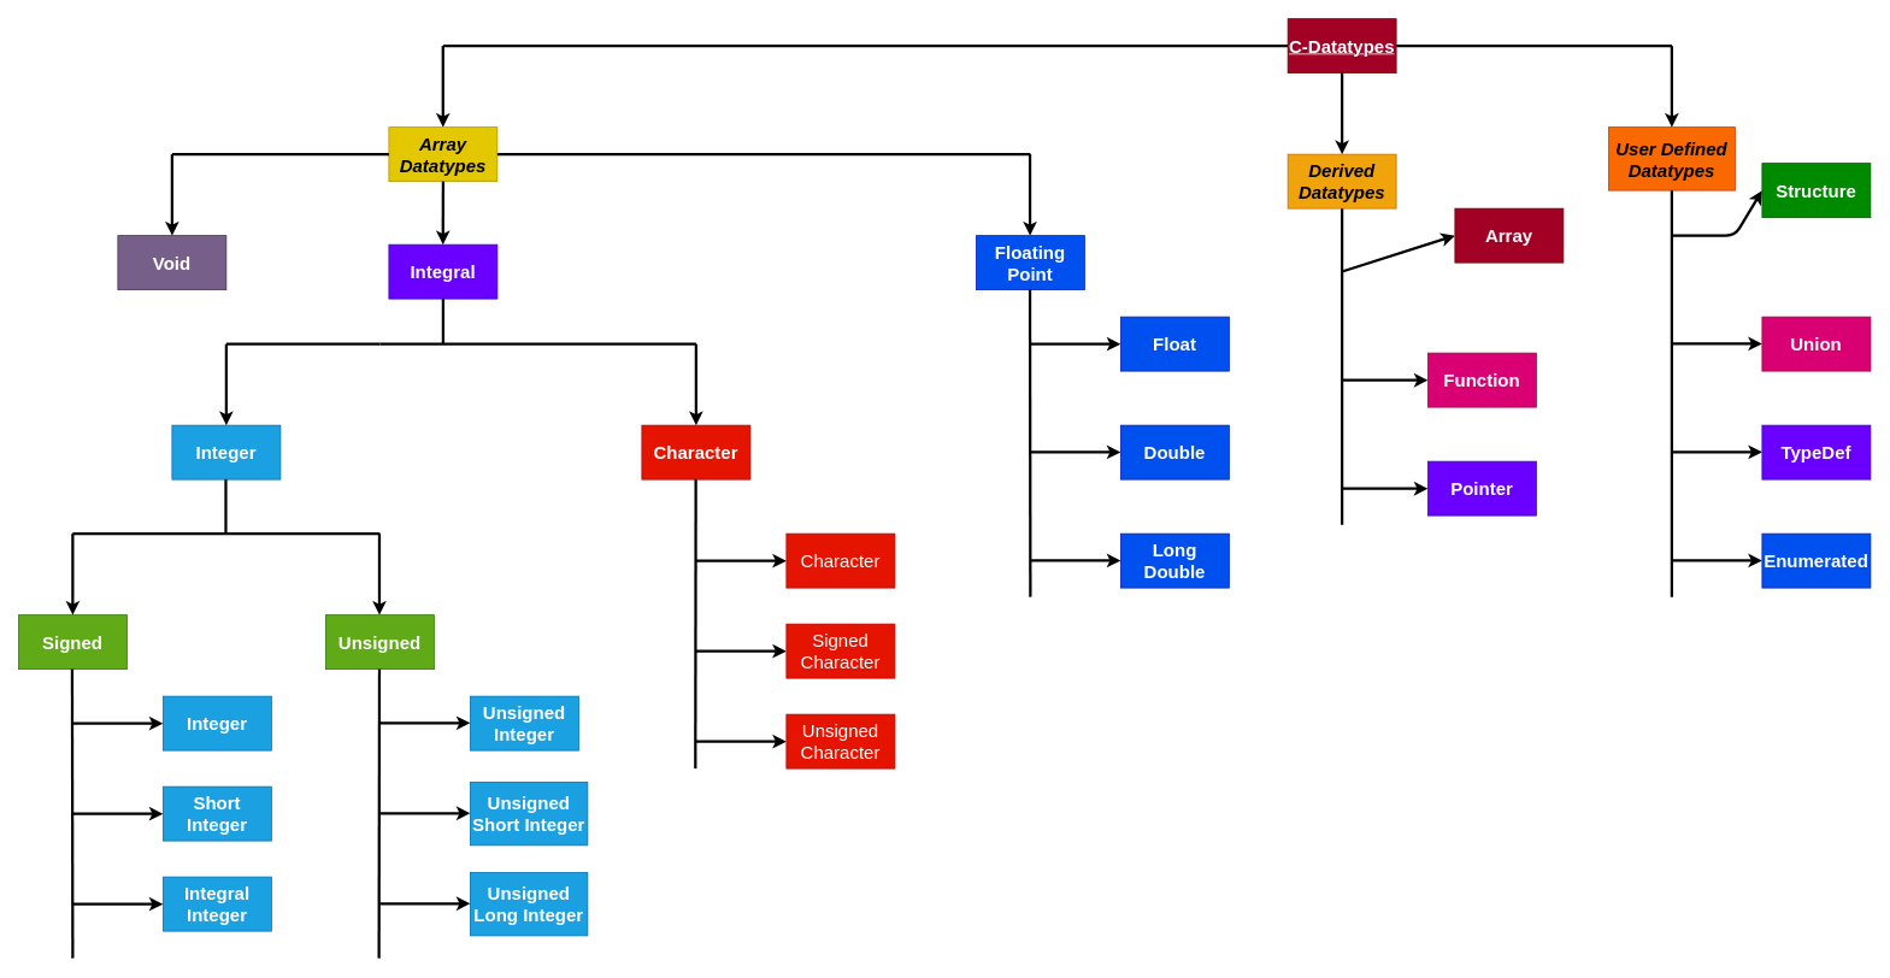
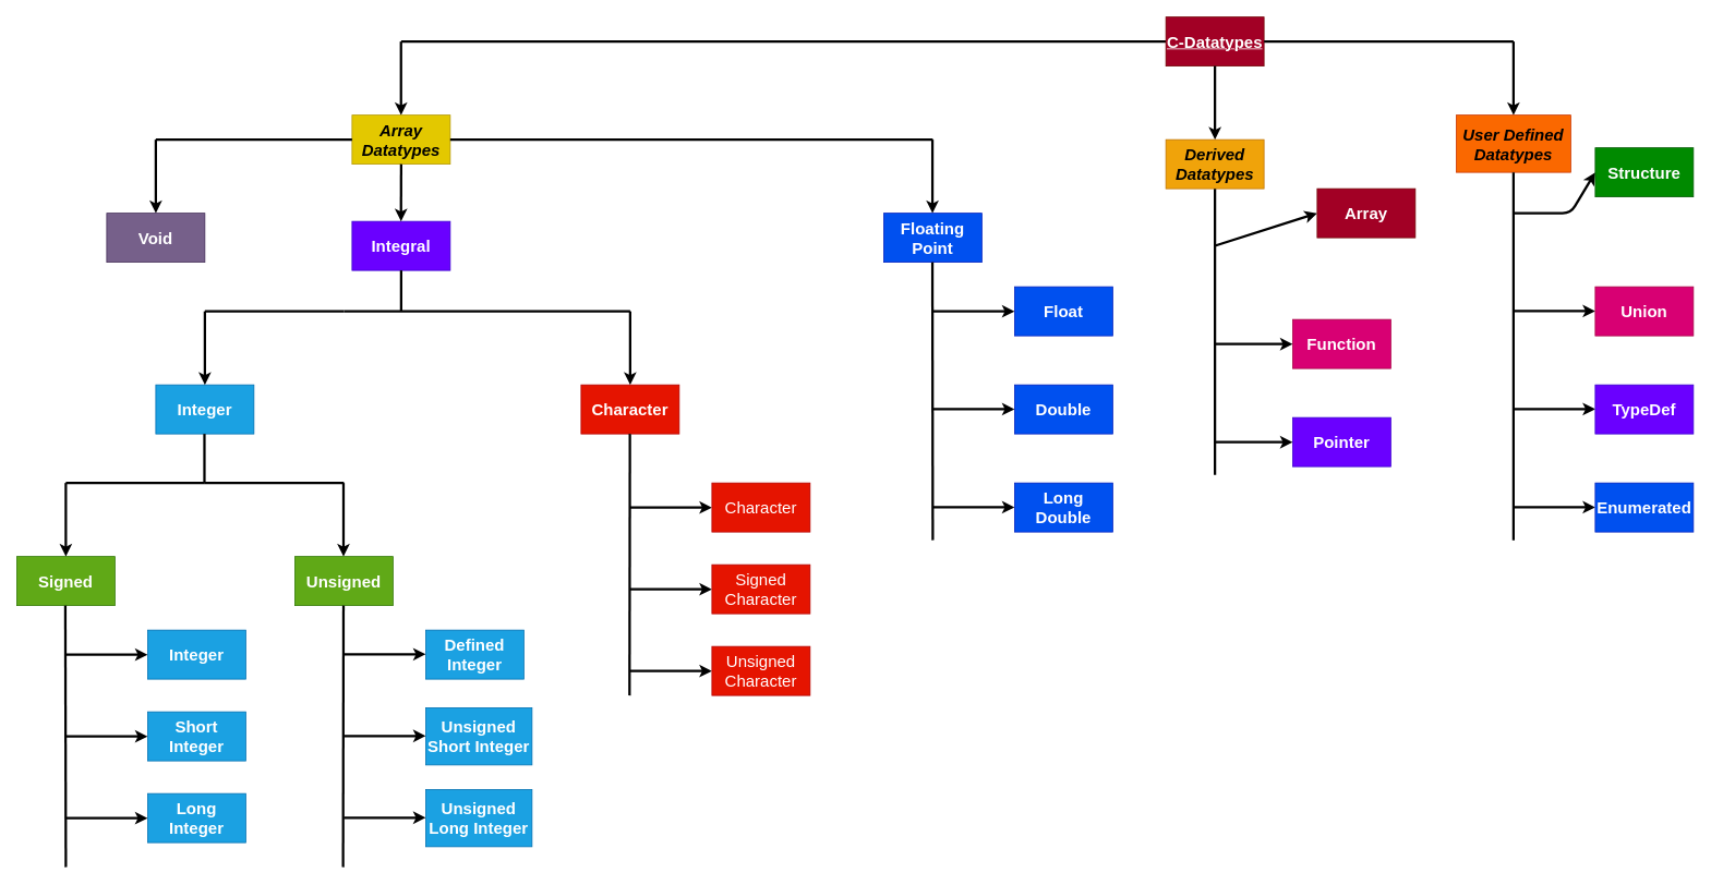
  <mxCell id="0" />
  <mxCell id="1" parent="0" />
  <mxCell id="2" value="" style="endArrow=none;html=1;strokeWidth=3;entryX=0;entryY=0.5;entryDx=0;entryDy=0;" edge="1" parent="1" target="45"><mxGeometry width="50" height="50" relative="1" as="geometry"><mxPoint x="490" y="50" as="sourcePoint" /><mxPoint x="1400" y="50" as="targetPoint" /></mxGeometry></mxCell>
  <mxCell id="3" value="" style="endArrow=classic;html=1;strokeWidth=3;" edge="1" parent="1"><mxGeometry width="50" height="50" relative="1" as="geometry"><mxPoint x="489.83" y="50" as="sourcePoint" /><mxPoint x="489.83" y="140" as="targetPoint" /></mxGeometry></mxCell>
  <mxCell id="4" value="&lt;b&gt;&lt;i&gt;Array Datatypes&lt;/i&gt;&lt;/b&gt;" style="rounded=0;whiteSpace=wrap;html=1;fontSize=20;fillColor=#e3c800;fontColor=#000000;strokeColor=#B09500;" vertex="1" parent="1"><mxGeometry x="430" y="140" width="120" height="60" as="geometry" /></mxCell>
  <mxCell id="5" value="" style="endArrow=none;html=1;strokeWidth=3;" edge="1" parent="1" target="4"><mxGeometry width="50" height="50" relative="1" as="geometry"><mxPoint x="190" y="169.93" as="sourcePoint" /><mxPoint x="360" y="170.07" as="targetPoint" /></mxGeometry></mxCell>
  <mxCell id="6" value="" style="endArrow=classic;html=1;strokeWidth=3;" edge="1" parent="1"><mxGeometry width="50" height="50" relative="1" as="geometry"><mxPoint x="190" y="170" as="sourcePoint" /><mxPoint x="190" y="260" as="targetPoint" /></mxGeometry></mxCell>
  <mxCell id="7" value="&lt;b&gt;Void&lt;/b&gt;" style="rounded=0;whiteSpace=wrap;html=1;fontSize=20;fillColor=#76608a;fontColor=#ffffff;strokeColor=#432D57;" vertex="1" parent="1"><mxGeometry x="130" y="260" width="120" height="60" as="geometry" /></mxCell>
  <mxCell id="8" value="&lt;b&gt;Integral&lt;/b&gt;" style="rounded=0;whiteSpace=wrap;html=1;fontSize=20;fillColor=#6a00ff;strokeColor=#3700CC;fontColor=#ffffff;" vertex="1" parent="1"><mxGeometry x="430" y="270" width="120" height="60" as="geometry" /></mxCell>
  <mxCell id="9" value="" style="endArrow=none;html=1;strokeWidth=3;" edge="1" parent="1"><mxGeometry width="50" height="50" relative="1" as="geometry"><mxPoint x="490" y="330" as="sourcePoint" /><mxPoint x="490" y="380" as="targetPoint" /></mxGeometry></mxCell>
  <mxCell id="10" value="&lt;b&gt;Integer&lt;/b&gt;" style="rounded=0;whiteSpace=wrap;html=1;fontSize=20;fillColor=#1ba1e2;fontColor=#ffffff;strokeColor=#006EAF;" vertex="1" parent="1"><mxGeometry x="190" y="470" width="120" height="60" as="geometry" /></mxCell>
  <mxCell id="11" value="" style="endArrow=none;html=1;entryX=0;entryY=0.5;entryDx=0;entryDy=0;strokeWidth=3;" edge="1" parent="1"><mxGeometry width="50" height="50" relative="1" as="geometry"><mxPoint x="250" y="380" as="sourcePoint" /><mxPoint x="420" y="380.14" as="targetPoint" /></mxGeometry></mxCell>
  <mxCell id="12" value="" style="endArrow=none;html=1;strokeWidth=3;" edge="1" parent="1"><mxGeometry width="50" height="50" relative="1" as="geometry"><mxPoint x="420" y="380" as="sourcePoint" /><mxPoint x="770" y="380" as="targetPoint" /></mxGeometry></mxCell>
  <mxCell id="13" value="" style="endArrow=classic;html=1;strokeWidth=3;" edge="1" parent="1"><mxGeometry width="50" height="50" relative="1" as="geometry"><mxPoint x="250" y="380" as="sourcePoint" /><mxPoint x="250" y="470" as="targetPoint" /></mxGeometry></mxCell>
  <mxCell id="14" value="" style="endArrow=classic;html=1;strokeWidth=3;" edge="1" parent="1"><mxGeometry width="50" height="50" relative="1" as="geometry"><mxPoint x="770" y="380" as="sourcePoint" /><mxPoint x="770" y="470" as="targetPoint" /></mxGeometry></mxCell>
  <mxCell id="15" value="&lt;b&gt;Character&lt;/b&gt;" style="rounded=0;whiteSpace=wrap;html=1;fontSize=20;fillColor=#e51400;fontColor=#ffffff;strokeColor=#B20000;" vertex="1" parent="1"><mxGeometry x="710" y="470" width="120" height="60" as="geometry" /></mxCell>
  <mxCell id="16" value="" style="endArrow=none;html=1;strokeWidth=3;exitX=0.5;exitY=1;exitDx=0;exitDy=0;" edge="1" parent="1"><mxGeometry width="50" height="50" relative="1" as="geometry"><mxPoint x="249.47" y="530" as="sourcePoint" /><mxPoint x="249.47" y="590" as="targetPoint" /></mxGeometry></mxCell>
  <mxCell id="17" value="" style="endArrow=none;html=1;entryX=0;entryY=0.5;entryDx=0;entryDy=0;strokeWidth=3;" edge="1" parent="1"><mxGeometry width="50" height="50" relative="1" as="geometry"><mxPoint x="80" y="590" as="sourcePoint" /><mxPoint x="250" y="590.14" as="targetPoint" /></mxGeometry></mxCell>
  <mxCell id="18" value="" style="endArrow=none;html=1;entryX=0;entryY=0.5;entryDx=0;entryDy=0;strokeWidth=3;" edge="1" parent="1"><mxGeometry width="50" height="50" relative="1" as="geometry"><mxPoint x="250" y="590" as="sourcePoint" /><mxPoint x="420" y="590.14" as="targetPoint" /></mxGeometry></mxCell>
  <mxCell id="19" value="" style="endArrow=classic;html=1;strokeWidth=3;" edge="1" parent="1"><mxGeometry width="50" height="50" relative="1" as="geometry"><mxPoint x="80" y="590" as="sourcePoint" /><mxPoint x="80" y="680" as="targetPoint" /></mxGeometry></mxCell>
  <mxCell id="20" value="" style="endArrow=classic;html=1;strokeWidth=3;" edge="1" parent="1"><mxGeometry width="50" height="50" relative="1" as="geometry"><mxPoint x="419.47" y="590" as="sourcePoint" /><mxPoint x="419.47" y="680" as="targetPoint" /></mxGeometry></mxCell>
  <mxCell id="21" value="&lt;b&gt;Signed&lt;/b&gt;" style="rounded=0;whiteSpace=wrap;html=1;fontSize=20;fillColor=#60a917;strokeColor=#2D7600;fontColor=#ffffff;" vertex="1" parent="1"><mxGeometry x="20" y="680" width="120" height="60" as="geometry" /></mxCell>
  <mxCell id="22" value="&lt;b&gt;Unsigned&lt;/b&gt;" style="rounded=0;whiteSpace=wrap;html=1;fontSize=20;fillColor=#60a917;strokeColor=#2D7600;fontColor=#ffffff;" vertex="1" parent="1"><mxGeometry x="360" y="680" width="120" height="60" as="geometry" /></mxCell>
  <mxCell id="23" value="" style="endArrow=classic;html=1;strokeWidth=3;" edge="1" parent="1"><mxGeometry width="50" height="50" relative="1" as="geometry"><mxPoint x="770" y="620" as="sourcePoint" /><mxPoint x="870" y="620" as="targetPoint" /></mxGeometry></mxCell>
  <mxCell id="24" value="Character" style="rounded=0;whiteSpace=wrap;html=1;fontSize=20;fillColor=#e51400;fontColor=#ffffff;strokeColor=#B20000;" vertex="1" parent="1"><mxGeometry x="870" y="590" width="120" height="60" as="geometry" /></mxCell>
  <mxCell id="25" value="" style="endArrow=none;html=1;strokeWidth=3;exitX=0.5;exitY=1;exitDx=0;exitDy=0;" edge="1" parent="1"><mxGeometry width="50" height="50" relative="1" as="geometry"><mxPoint x="79.41" y="740" as="sourcePoint" /><mxPoint x="80" y="1060" as="targetPoint" /></mxGeometry></mxCell>
  <mxCell id="26" value="" style="endArrow=classic;html=1;strokeWidth=3;" edge="1" parent="1"><mxGeometry width="50" height="50" relative="1" as="geometry"><mxPoint x="80" y="800" as="sourcePoint" /><mxPoint x="180" y="800" as="targetPoint" /></mxGeometry></mxCell>
  <mxCell id="27" value="&lt;b&gt;Integer&lt;/b&gt;" style="rounded=0;whiteSpace=wrap;html=1;fontSize=20;fillColor=#1ba1e2;fontColor=#ffffff;strokeColor=#006EAF;" vertex="1" parent="1"><mxGeometry x="180" y="770" width="120" height="60" as="geometry" /></mxCell>
  <mxCell id="28" value="" style="endArrow=classic;html=1;strokeWidth=3;" edge="1" parent="1"><mxGeometry width="50" height="50" relative="1" as="geometry"><mxPoint x="80" y="900" as="sourcePoint" /><mxPoint x="180" y="900" as="targetPoint" /></mxGeometry></mxCell>
  <mxCell id="29" value="&lt;b&gt;Short Integer&lt;/b&gt;" style="rounded=0;whiteSpace=wrap;html=1;fontSize=20;fillColor=#1ba1e2;fontColor=#ffffff;strokeColor=#006EAF;" vertex="1" parent="1"><mxGeometry x="180" y="870" width="120" height="60" as="geometry" /></mxCell>
  <mxCell id="30" value="" style="endArrow=classic;html=1;strokeWidth=3;" edge="1" parent="1"><mxGeometry width="50" height="50" relative="1" as="geometry"><mxPoint x="80" y="1000" as="sourcePoint" /><mxPoint x="180" y="1000" as="targetPoint" /></mxGeometry></mxCell>
- <mxCell id="31" value="&lt;b&gt;Integral Integer&lt;/b&gt;" style="rounded=0;whiteSpace=wrap;html=1;fontSize=20;fillColor=#1ba1e2;fontColor=#ffffff;strokeColor=#006EAF;" vertex="1" parent="1"><mxGeometry x="180" y="970" width="120" height="60" as="geometry" /></mxCell>
+ <mxCell id="31" value="&lt;b&gt;Long Integer&lt;/b&gt;" style="rounded=0;whiteSpace=wrap;html=1;fontSize=20;fillColor=#1ba1e2;fontColor=#ffffff;strokeColor=#006EAF;" vertex="1" parent="1"><mxGeometry x="180" y="970" width="120" height="60" as="geometry" /></mxCell>
  <mxCell id="32" value="" style="endArrow=none;html=1;strokeWidth=3;exitX=0.5;exitY=1;exitDx=0;exitDy=0;" edge="1" parent="1"><mxGeometry width="50" height="50" relative="1" as="geometry"><mxPoint x="419.47" y="740" as="sourcePoint" /><mxPoint x="419" y="1060" as="targetPoint" /></mxGeometry></mxCell>
  <mxCell id="33" value="" style="endArrow=classic;html=1;strokeWidth=3;" edge="1" parent="1"><mxGeometry width="50" height="50" relative="1" as="geometry"><mxPoint x="420" y="799.64" as="sourcePoint" /><mxPoint x="520" y="799.64" as="targetPoint" /></mxGeometry></mxCell>
- <mxCell id="34" value="&lt;b&gt;Unsigned Integer&lt;br&gt;&lt;/b&gt;" style="rounded=0;whiteSpace=wrap;html=1;fontSize=20;fillColor=#1ba1e2;fontColor=#ffffff;strokeColor=#006EAF;" vertex="1" parent="1"><mxGeometry x="520" y="770" width="120" height="60" as="geometry" /></mxCell>
+ <mxCell id="34" value="&lt;b&gt;Defined Integer&lt;br&gt;&lt;/b&gt;" style="rounded=0;whiteSpace=wrap;html=1;fontSize=20;fillColor=#1ba1e2;fontColor=#ffffff;strokeColor=#006EAF;" vertex="1" parent="1"><mxGeometry x="520" y="770" width="120" height="60" as="geometry" /></mxCell>
  <mxCell id="35" value="" style="endArrow=classic;html=1;strokeWidth=3;" edge="1" parent="1"><mxGeometry width="50" height="50" relative="1" as="geometry"><mxPoint x="420" y="899.5" as="sourcePoint" /><mxPoint x="520" y="899.5" as="targetPoint" /></mxGeometry></mxCell>
  <mxCell id="36" value="&lt;b&gt;Unsigned Short Integer&lt;/b&gt;" style="rounded=0;whiteSpace=wrap;html=1;fontSize=20;fillColor=#1ba1e2;fontColor=#ffffff;strokeColor=#006EAF;" vertex="1" parent="1"><mxGeometry x="520" y="865" width="130" height="70" as="geometry" /></mxCell>
  <mxCell id="37" value="" style="endArrow=classic;html=1;strokeWidth=3;" edge="1" parent="1"><mxGeometry width="50" height="50" relative="1" as="geometry"><mxPoint x="420" y="999.5" as="sourcePoint" /><mxPoint x="520" y="999.5" as="targetPoint" /></mxGeometry></mxCell>
  <mxCell id="38" value="&lt;b&gt;Unsigned Long Integer&lt;/b&gt;" style="rounded=0;whiteSpace=wrap;html=1;fontSize=20;fillColor=#1ba1e2;fontColor=#ffffff;strokeColor=#006EAF;" vertex="1" parent="1"><mxGeometry x="520" y="965" width="130" height="70" as="geometry" /></mxCell>
  <mxCell id="39" value="" style="endArrow=none;html=1;strokeWidth=3;exitX=0.5;exitY=1;exitDx=0;exitDy=0;" edge="1" parent="1"><mxGeometry width="50" height="50" relative="1" as="geometry"><mxPoint x="769.7" y="530" as="sourcePoint" /><mxPoint x="769.23" y="850" as="targetPoint" /></mxGeometry></mxCell>
  <mxCell id="40" value="" style="endArrow=classic;html=1;strokeWidth=3;" edge="1" parent="1"><mxGeometry width="50" height="50" relative="1" as="geometry"><mxPoint x="770" y="720" as="sourcePoint" /><mxPoint x="870" y="720" as="targetPoint" /></mxGeometry></mxCell>
  <mxCell id="41" value="Signed Character" style="rounded=0;whiteSpace=wrap;html=1;fontSize=20;fillColor=#e51400;fontColor=#ffffff;strokeColor=#B20000;" vertex="1" parent="1"><mxGeometry x="870" y="690" width="120" height="60" as="geometry" /></mxCell>
  <mxCell id="42" value="" style="endArrow=classic;html=1;strokeWidth=3;" edge="1" parent="1"><mxGeometry width="50" height="50" relative="1" as="geometry"><mxPoint x="770" y="820" as="sourcePoint" /><mxPoint x="870" y="820" as="targetPoint" /></mxGeometry></mxCell>
  <mxCell id="43" value="Unsigned Character" style="rounded=0;whiteSpace=wrap;html=1;fontSize=20;fillColor=#e51400;fontColor=#ffffff;strokeColor=#B20000;" vertex="1" parent="1"><mxGeometry x="870" y="790" width="120" height="60" as="geometry" /></mxCell>
  <mxCell id="44" value="" style="endArrow=classic;html=1;strokeWidth=3;" edge="1" parent="1"><mxGeometry width="50" height="50" relative="1" as="geometry"><mxPoint x="490" y="200" as="sourcePoint" /><mxPoint x="489.8" y="270" as="targetPoint" /></mxGeometry></mxCell>
  <mxCell id="45" value="&lt;b&gt;&lt;u&gt;&lt;font style=&quot;font-size: 20px;&quot;&gt;C-Datatypes&lt;/font&gt;&lt;/u&gt;&lt;/b&gt;" style="rounded=0;whiteSpace=wrap;html=1;fillColor=#a20025;fontColor=#ffffff;strokeColor=#6F0000;" vertex="1" parent="1"><mxGeometry x="1425" y="20" width="120" height="60" as="geometry" /></mxCell>
  <mxCell id="46" value="" style="endArrow=none;html=1;strokeWidth=3;" edge="1" parent="1"><mxGeometry width="50" height="50" relative="1" as="geometry"><mxPoint x="550" y="169.86" as="sourcePoint" /><mxPoint x="1140" y="170" as="targetPoint" /></mxGeometry></mxCell>
  <mxCell id="47" value="" style="endArrow=classic;html=1;strokeWidth=3;" edge="1" parent="1"><mxGeometry width="50" height="50" relative="1" as="geometry"><mxPoint x="1139.6" y="170" as="sourcePoint" /><mxPoint x="1139.6" y="260" as="targetPoint" /></mxGeometry></mxCell>
  <mxCell id="48" value="&lt;b&gt;Floating Point&lt;/b&gt;" style="rounded=0;whiteSpace=wrap;html=1;fontSize=20;fillColor=#0050ef;fontColor=#ffffff;strokeColor=#001DBC;" vertex="1" parent="1"><mxGeometry x="1080" y="260" width="120" height="60" as="geometry" /></mxCell>
  <mxCell id="49" value="" style="endArrow=none;html=1;strokeWidth=3;exitX=0.5;exitY=1;exitDx=0;exitDy=0;" edge="1" parent="1"><mxGeometry width="50" height="50" relative="1" as="geometry"><mxPoint x="1139.56" y="320" as="sourcePoint" /><mxPoint x="1140" y="660" as="targetPoint" /></mxGeometry></mxCell>
  <mxCell id="50" value="" style="endArrow=classic;html=1;strokeWidth=3;" edge="1" parent="1"><mxGeometry width="50" height="50" relative="1" as="geometry"><mxPoint x="1140" y="380" as="sourcePoint" /><mxPoint x="1240" y="380" as="targetPoint" /></mxGeometry></mxCell>
  <mxCell id="51" value="&lt;b&gt;Float&lt;/b&gt;" style="rounded=0;whiteSpace=wrap;html=1;fontSize=20;fillColor=#0050ef;fontColor=#ffffff;strokeColor=#001DBC;" vertex="1" parent="1"><mxGeometry x="1240" y="350" width="120" height="60" as="geometry" /></mxCell>
  <mxCell id="52" value="" style="endArrow=classic;html=1;strokeWidth=3;" edge="1" parent="1"><mxGeometry width="50" height="50" relative="1" as="geometry"><mxPoint x="1140" y="499.67" as="sourcePoint" /><mxPoint x="1240" y="499.67" as="targetPoint" /></mxGeometry></mxCell>
  <mxCell id="53" value="&lt;b&gt;Double&lt;/b&gt;" style="rounded=0;whiteSpace=wrap;html=1;fontSize=20;fillColor=#0050ef;fontColor=#ffffff;strokeColor=#001DBC;" vertex="1" parent="1"><mxGeometry x="1240" y="470" width="120" height="60" as="geometry" /></mxCell>
  <mxCell id="54" value="" style="endArrow=classic;html=1;strokeWidth=3;" edge="1" parent="1"><mxGeometry width="50" height="50" relative="1" as="geometry"><mxPoint x="1140" y="619.67" as="sourcePoint" /><mxPoint x="1240" y="619.67" as="targetPoint" /></mxGeometry></mxCell>
  <mxCell id="55" value="&lt;b&gt;Long Double&lt;/b&gt;" style="rounded=0;whiteSpace=wrap;html=1;fontSize=20;fillColor=#0050ef;fontColor=#ffffff;strokeColor=#001DBC;" vertex="1" parent="1"><mxGeometry x="1240" y="590" width="120" height="60" as="geometry" /></mxCell>
  <mxCell id="56" value="" style="endArrow=classic;html=1;strokeWidth=3;" edge="1" parent="1"><mxGeometry width="50" height="50" relative="1" as="geometry"><mxPoint x="1485" y="80" as="sourcePoint" /><mxPoint x="1485" y="170" as="targetPoint" /></mxGeometry></mxCell>
  <mxCell id="57" value="&lt;b&gt;&lt;i&gt;Derived Datatypes&lt;/i&gt;&lt;/b&gt;" style="rounded=0;whiteSpace=wrap;html=1;fontSize=20;fillColor=#f0a30a;fontColor=#000000;strokeColor=#BD7000;" vertex="1" parent="1"><mxGeometry x="1425" y="170" width="120" height="60" as="geometry" /></mxCell>
  <mxCell id="58" value="" style="endArrow=none;html=1;strokeWidth=3;exitX=0.5;exitY=1;exitDx=0;exitDy=0;" edge="1" parent="1"><mxGeometry width="50" height="50" relative="1" as="geometry"><mxPoint x="1485" y="230" as="sourcePoint" /><mxPoint x="1485" y="580" as="targetPoint" /></mxGeometry></mxCell>
  <mxCell id="59" value="" style="endArrow=classic;html=1;strokeWidth=3;entryX=0;entryY=0.5;entryDx=0;entryDy=0;" edge="1" parent="1" target="60"><mxGeometry width="50" height="50" relative="1" as="geometry"><mxPoint x="1485" y="299.82" as="sourcePoint" /><mxPoint x="1585" y="299.82" as="targetPoint" /></mxGeometry></mxCell>
  <mxCell id="60" value="&lt;b&gt;Array&lt;/b&gt;" style="rounded=0;whiteSpace=wrap;html=1;fontSize=20;fillColor=#a20025;fontColor=#ffffff;strokeColor=#6F0000;" vertex="1" parent="1"><mxGeometry x="1610" y="230" width="120" height="60" as="geometry" /></mxCell>
  <mxCell id="61" value="" style="endArrow=classic;html=1;strokeWidth=3;entryX=0;entryY=0.5;entryDx=0;entryDy=0;" edge="1" parent="1"><mxGeometry width="50" height="50" relative="1" as="geometry"><mxPoint x="1485" y="420" as="sourcePoint" /><mxPoint x="1580" y="420.18" as="targetPoint" /></mxGeometry></mxCell>
  <mxCell id="62" value="&lt;b&gt;Function&lt;/b&gt;" style="rounded=0;whiteSpace=wrap;html=1;fontSize=20;fillColor=#d80073;fontColor=#ffffff;strokeColor=#A50040;" vertex="1" parent="1"><mxGeometry x="1580" y="390" width="120" height="60" as="geometry" /></mxCell>
  <mxCell id="63" value="" style="endArrow=classic;html=1;strokeWidth=3;entryX=0;entryY=0.5;entryDx=0;entryDy=0;" edge="1" parent="1"><mxGeometry width="50" height="50" relative="1" as="geometry"><mxPoint x="1485" y="540" as="sourcePoint" /><mxPoint x="1580" y="540.18" as="targetPoint" /></mxGeometry></mxCell>
  <mxCell id="64" value="&lt;b&gt;Pointer&lt;/b&gt;" style="rounded=0;whiteSpace=wrap;html=1;fontSize=20;fillColor=#6a00ff;fontColor=#ffffff;strokeColor=#3700CC;" vertex="1" parent="1"><mxGeometry x="1580" y="510" width="120" height="60" as="geometry" /></mxCell>
  <mxCell id="65" value="" style="endArrow=none;html=1;strokeWidth=3;" edge="1" parent="1"><mxGeometry width="50" height="50" relative="1" as="geometry"><mxPoint x="1545" y="49.85" as="sourcePoint" /><mxPoint x="1850" y="50" as="targetPoint" /></mxGeometry></mxCell>
  <mxCell id="66" value="" style="endArrow=classic;html=1;strokeWidth=3;" edge="1" parent="1"><mxGeometry width="50" height="50" relative="1" as="geometry"><mxPoint x="1850" y="50" as="sourcePoint" /><mxPoint x="1850" y="140" as="targetPoint" /></mxGeometry></mxCell>
  <mxCell id="67" value="&lt;b&gt;&lt;i&gt;User Defined Datatypes&lt;/i&gt;&lt;/b&gt;" style="rounded=0;whiteSpace=wrap;html=1;fontSize=20;fillColor=#fa6800;fontColor=#000000;strokeColor=#C73500;" vertex="1" parent="1"><mxGeometry x="1780" y="140" width="140" height="70" as="geometry" /></mxCell>
  <mxCell id="68" value="" style="endArrow=none;html=1;strokeWidth=3;exitX=0.5;exitY=1;exitDx=0;exitDy=0;" edge="1" parent="1"><mxGeometry width="50" height="50" relative="1" as="geometry"><mxPoint x="1850" y="210" as="sourcePoint" /><mxPoint x="1850" y="660" as="targetPoint" /></mxGeometry></mxCell>
  <mxCell id="69" value="" style="endArrow=classic;html=1;strokeWidth=3;entryX=0;entryY=0.5;entryDx=0;entryDy=0;" edge="1" parent="1" target="70"><mxGeometry width="50" height="50" relative="1" as="geometry"><mxPoint x="1850" y="260" as="sourcePoint" /><mxPoint x="1940" y="260" as="targetPoint" /><Array as="points"><mxPoint x="1920" y="260" /></Array></mxGeometry></mxCell>
  <mxCell id="70" value="&lt;b&gt;Structure&lt;/b&gt;" style="rounded=0;whiteSpace=wrap;html=1;fontSize=20;fillColor=#008a00;fontColor=#ffffff;strokeColor=#005700;" vertex="1" parent="1"><mxGeometry x="1950" y="180" width="120" height="60" as="geometry" /></mxCell>
  <mxCell id="71" value="" style="endArrow=classic;html=1;strokeWidth=3;entryX=0;entryY=0.5;entryDx=0;entryDy=0;" edge="1" parent="1"><mxGeometry width="50" height="50" relative="1" as="geometry"><mxPoint x="1850" y="379.76" as="sourcePoint" /><mxPoint x="1950" y="379.76" as="targetPoint" /></mxGeometry></mxCell>
  <mxCell id="72" value="&lt;b&gt;Union&lt;/b&gt;" style="rounded=0;whiteSpace=wrap;html=1;fontSize=20;fillColor=#d80073;fontColor=#ffffff;strokeColor=#A50040;" vertex="1" parent="1"><mxGeometry x="1950" y="350" width="120" height="60" as="geometry" /></mxCell>
  <mxCell id="73" value="" style="endArrow=classic;html=1;strokeWidth=3;entryX=0;entryY=0.5;entryDx=0;entryDy=0;" edge="1" parent="1"><mxGeometry width="50" height="50" relative="1" as="geometry"><mxPoint x="1850" y="499.66" as="sourcePoint" /><mxPoint x="1950" y="499.66" as="targetPoint" /></mxGeometry></mxCell>
  <mxCell id="74" value="&lt;b&gt;TypeDef&lt;/b&gt;" style="rounded=0;whiteSpace=wrap;html=1;fontSize=20;fillColor=#6a00ff;fontColor=#ffffff;strokeColor=#3700CC;" vertex="1" parent="1"><mxGeometry x="1950" y="470" width="120" height="60" as="geometry" /></mxCell>
  <mxCell id="75" value="" style="endArrow=classic;html=1;strokeWidth=3;entryX=0;entryY=0.5;entryDx=0;entryDy=0;" edge="1" parent="1"><mxGeometry width="50" height="50" relative="1" as="geometry"><mxPoint x="1850" y="619.76" as="sourcePoint" /><mxPoint x="1950" y="619.76" as="targetPoint" /></mxGeometry></mxCell>
  <mxCell id="76" value="&lt;b&gt;Enumerated&lt;/b&gt;" style="rounded=0;whiteSpace=wrap;html=1;fontSize=20;fillColor=#0050ef;fontColor=#ffffff;strokeColor=#001DBC;" vertex="1" parent="1"><mxGeometry x="1950" y="590" width="120" height="60" as="geometry" /></mxCell>
